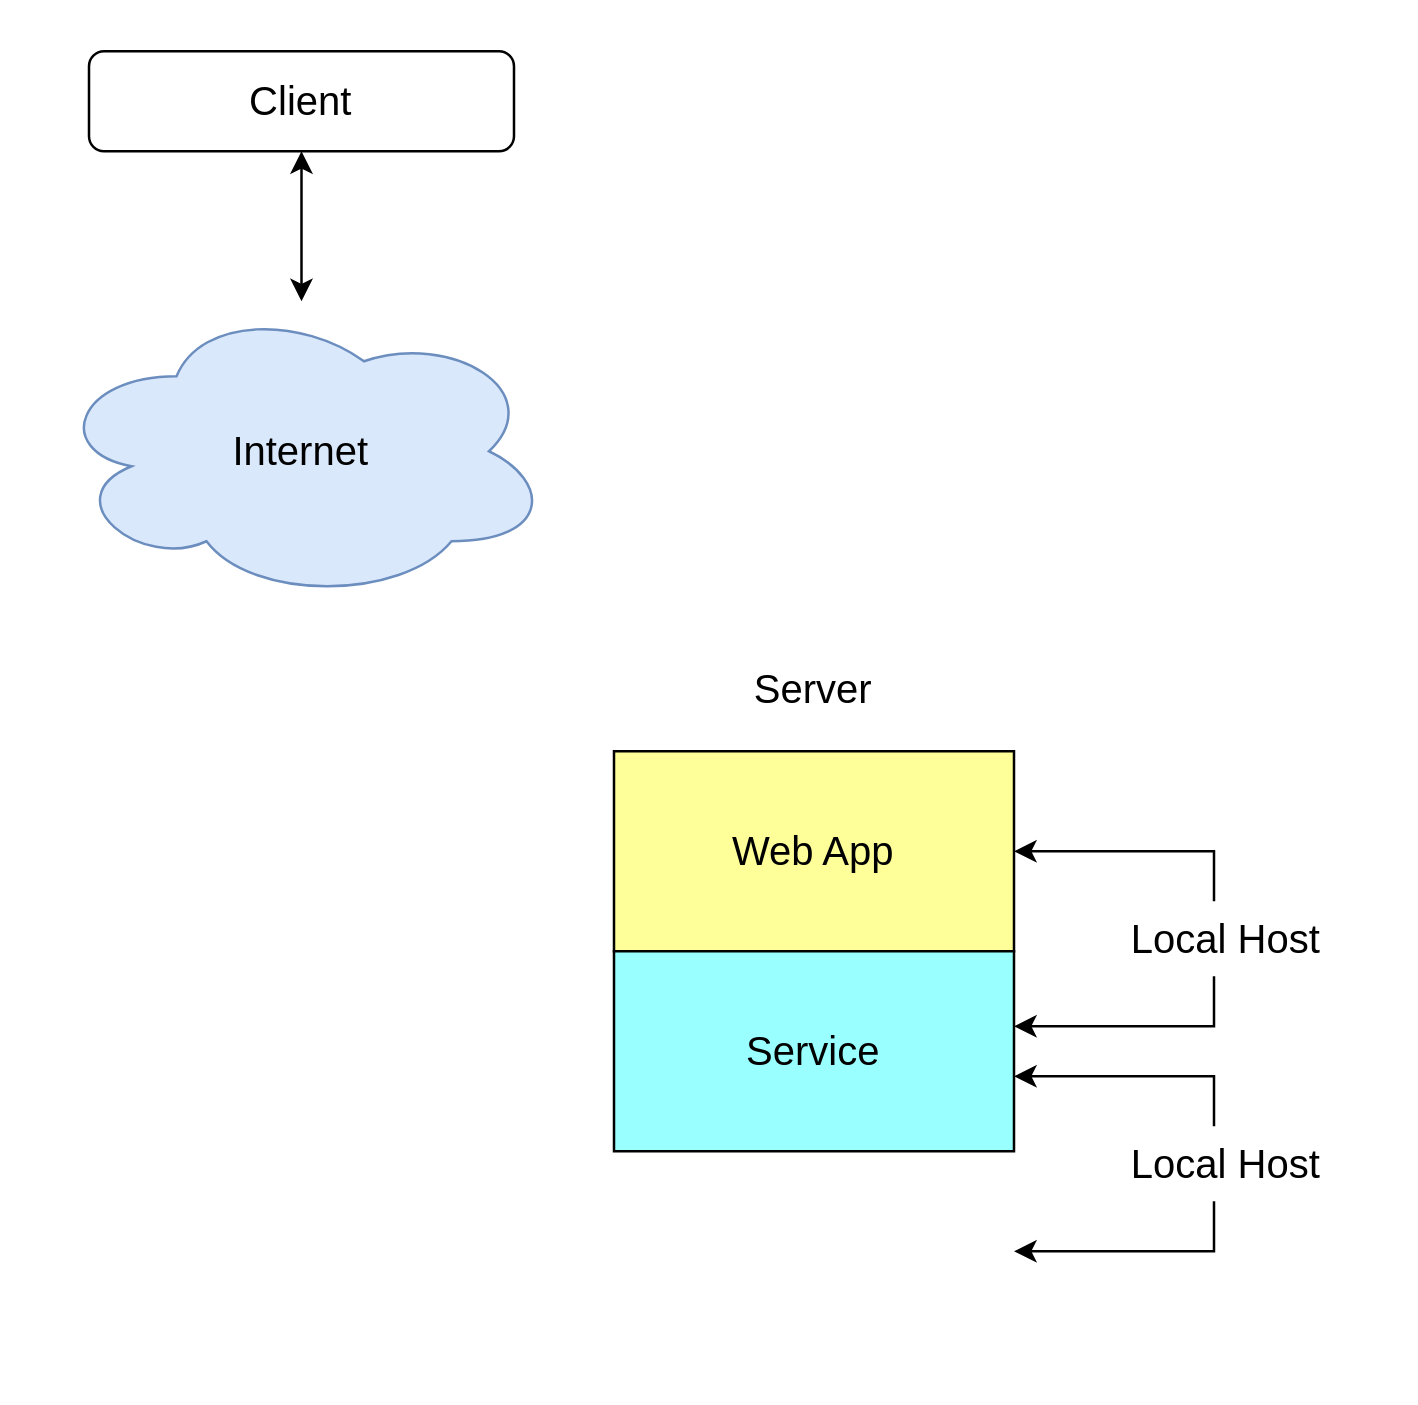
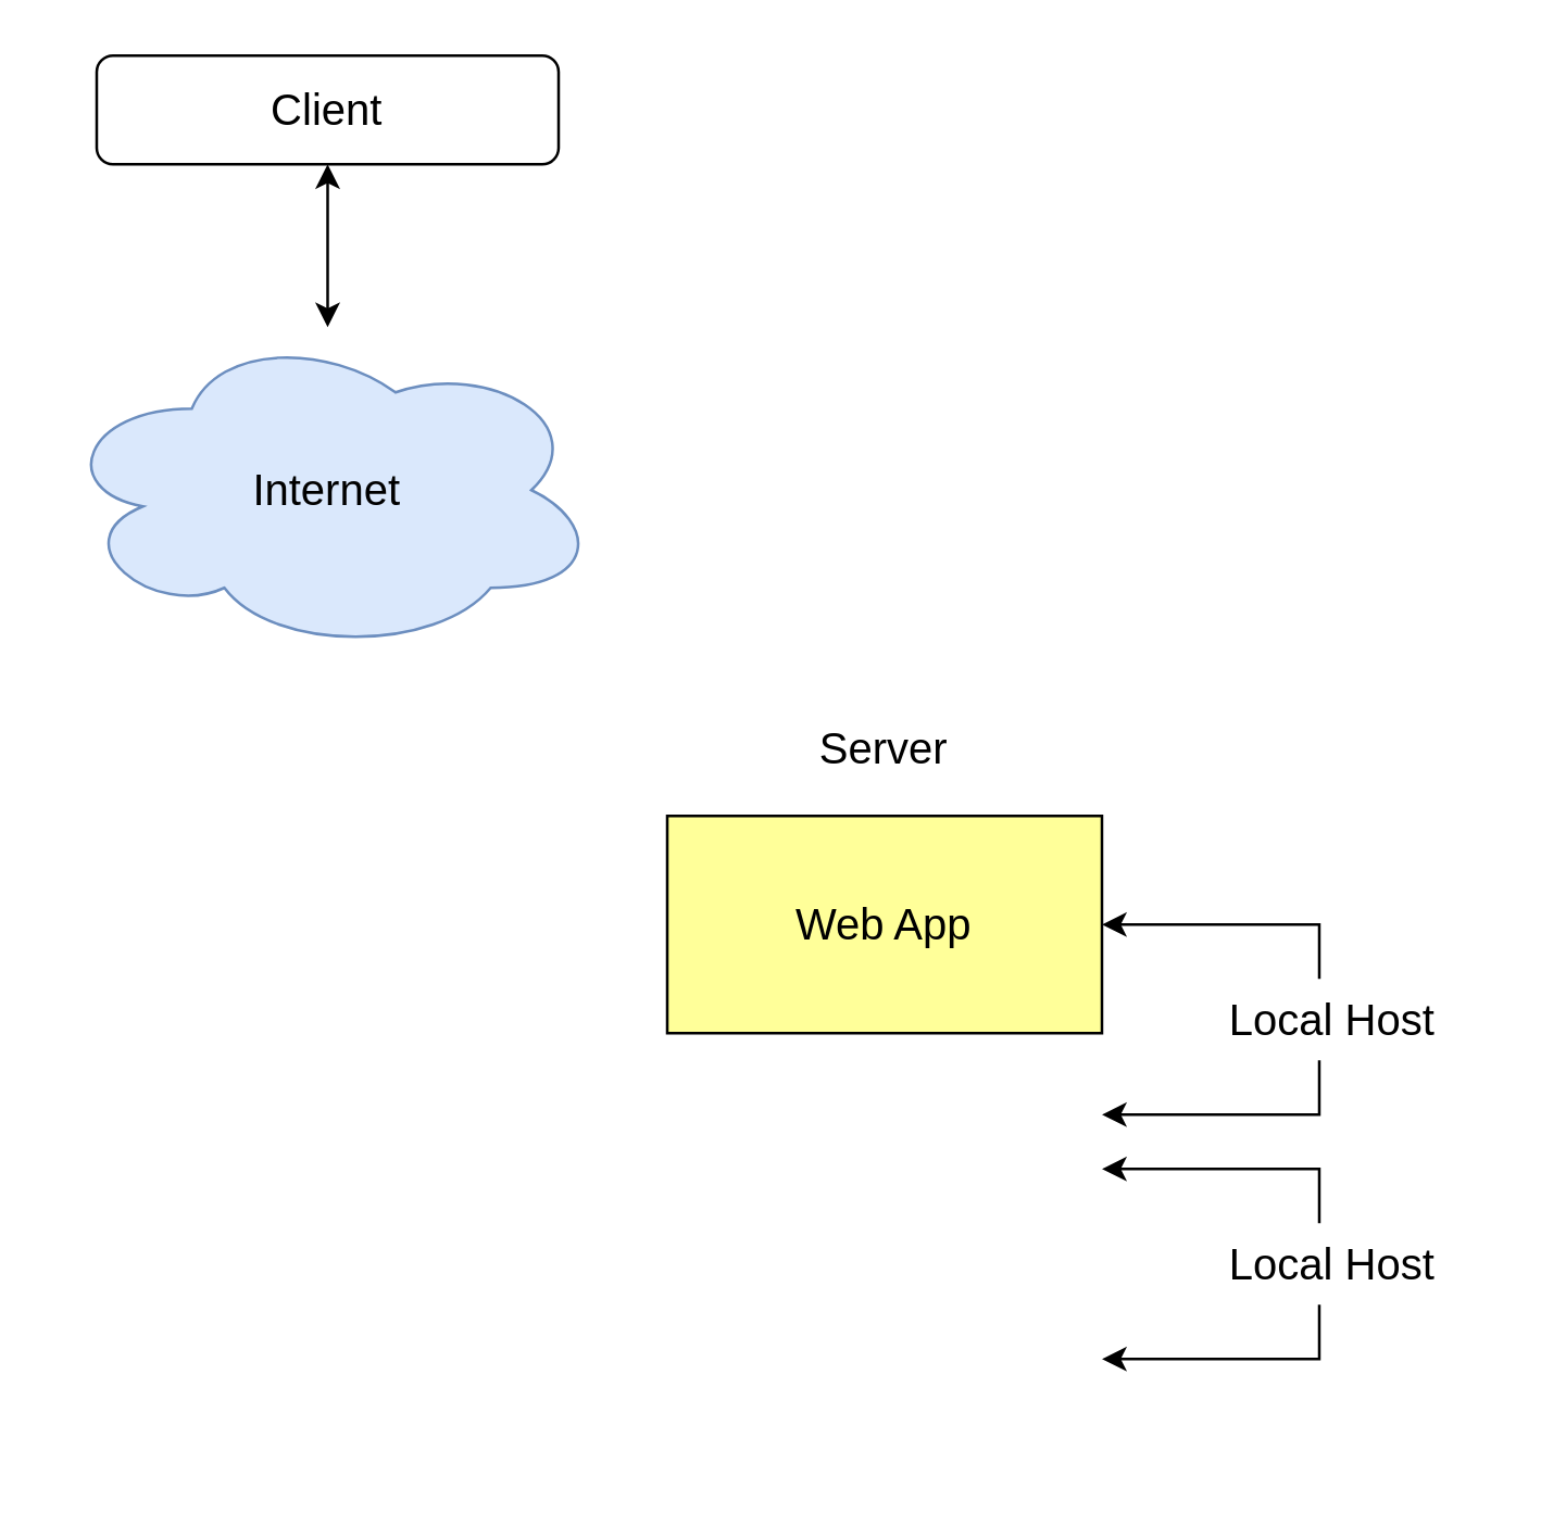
  <mxCell id="0" />
  <mxCell id="1" parent="0" />
  <mxCell id="2" value="" style="group" vertex="1" connectable="0" parent="1"><mxGeometry x="20" y="20" width="525" height="520" as="geometry" /></mxCell>
  <mxCell id="3" value="&lt;font style=&quot;font-size: 16px;&quot;&gt;Client&lt;/font&gt;" style="rounded=1;whiteSpace=wrap;html=1;" vertex="1" parent="2"><mxGeometry x="15" width="170" height="40" as="geometry" /></mxCell>
  <mxCell id="4" value="&lt;font style=&quot;font-size: 16px;&quot;&gt;Internet&lt;/font&gt;" style="ellipse;shape=cloud;whiteSpace=wrap;html=1;fillColor=#dae8fc;strokeColor=#6c8ebf;" vertex="1" parent="2"><mxGeometry y="100" width="200" height="120" as="geometry" /></mxCell>
  <mxCell id="5" style="edgeStyle=orthogonalEdgeStyle;rounded=0;orthogonalLoop=1;jettySize=auto;html=1;fontSize=16;startArrow=classic;startFill=1;" edge="1" parent="2" source="3" target="4"><mxGeometry relative="1" as="geometry" /></mxCell>
  <mxCell id="6" value="" style="group" vertex="1" connectable="0" parent="2"><mxGeometry x="225" y="240" width="300" height="280" as="geometry" /></mxCell>
  <mxCell id="7" value="Web App" style="rounded=0;whiteSpace=wrap;html=1;fontSize=16;fillColor=#FFFF99;" vertex="1" parent="6"><mxGeometry y="40" width="160" height="80" as="geometry" /></mxCell>
- <mxCell id="8" value="Service" style="rounded=0;whiteSpace=wrap;html=1;fontSize=16;fillColor=#99FFFF;" vertex="1" parent="6"><mxGeometry y="120" width="160" height="80" as="geometry" /></mxCell>
  <mxCell id="9" value="Server" style="text;html=1;strokeColor=none;fillColor=none;align=center;verticalAlign=middle;whiteSpace=wrap;rounded=0;fontSize=16;" vertex="1" parent="6"><mxGeometry x="50" width="60" height="30" as="geometry" /></mxCell>
  <mxCell id="10" style="edgeStyle=orthogonalEdgeStyle;rounded=0;orthogonalLoop=1;jettySize=auto;html=1;fontSize=16;startArrow=classic;startFill=1;" edge="1" parent="6"><mxGeometry relative="1" as="geometry"><mxPoint x="160" y="170" as="sourcePoint" /><mxPoint x="160" y="240" as="targetPoint" /><Array as="points"><mxPoint x="240" y="170" /><mxPoint x="240" y="240" /><mxPoint x="160" y="240" /></Array></mxGeometry></mxCell>
  <mxCell id="11" style="edgeStyle=orthogonalEdgeStyle;rounded=0;orthogonalLoop=1;jettySize=auto;html=1;fontSize=16;startArrow=classic;startFill=1;exitX=1;exitY=0.5;exitDx=0;exitDy=0;" edge="1" parent="6" source="7"><mxGeometry relative="1" as="geometry"><mxPoint x="160" y="60" as="sourcePoint" /><mxPoint x="160" y="150" as="targetPoint" /><Array as="points"><mxPoint x="240" y="80" /><mxPoint x="240" y="150" /><mxPoint x="160" y="150" /></Array></mxGeometry></mxCell>
  <mxCell id="12" value="Local Host" style="text;html=1;strokeColor=none;fillColor=default;align=center;verticalAlign=middle;whiteSpace=wrap;rounded=0;fontSize=16;" vertex="1" parent="6"><mxGeometry x="190" y="100" width="110" height="30" as="geometry" /></mxCell>
  <mxCell id="13" value="Local Host" style="text;html=1;strokeColor=none;fillColor=default;align=center;verticalAlign=middle;whiteSpace=wrap;rounded=0;fontSize=16;" vertex="1" parent="6"><mxGeometry x="190" y="190" width="110" height="30" as="geometry" /></mxCell>
